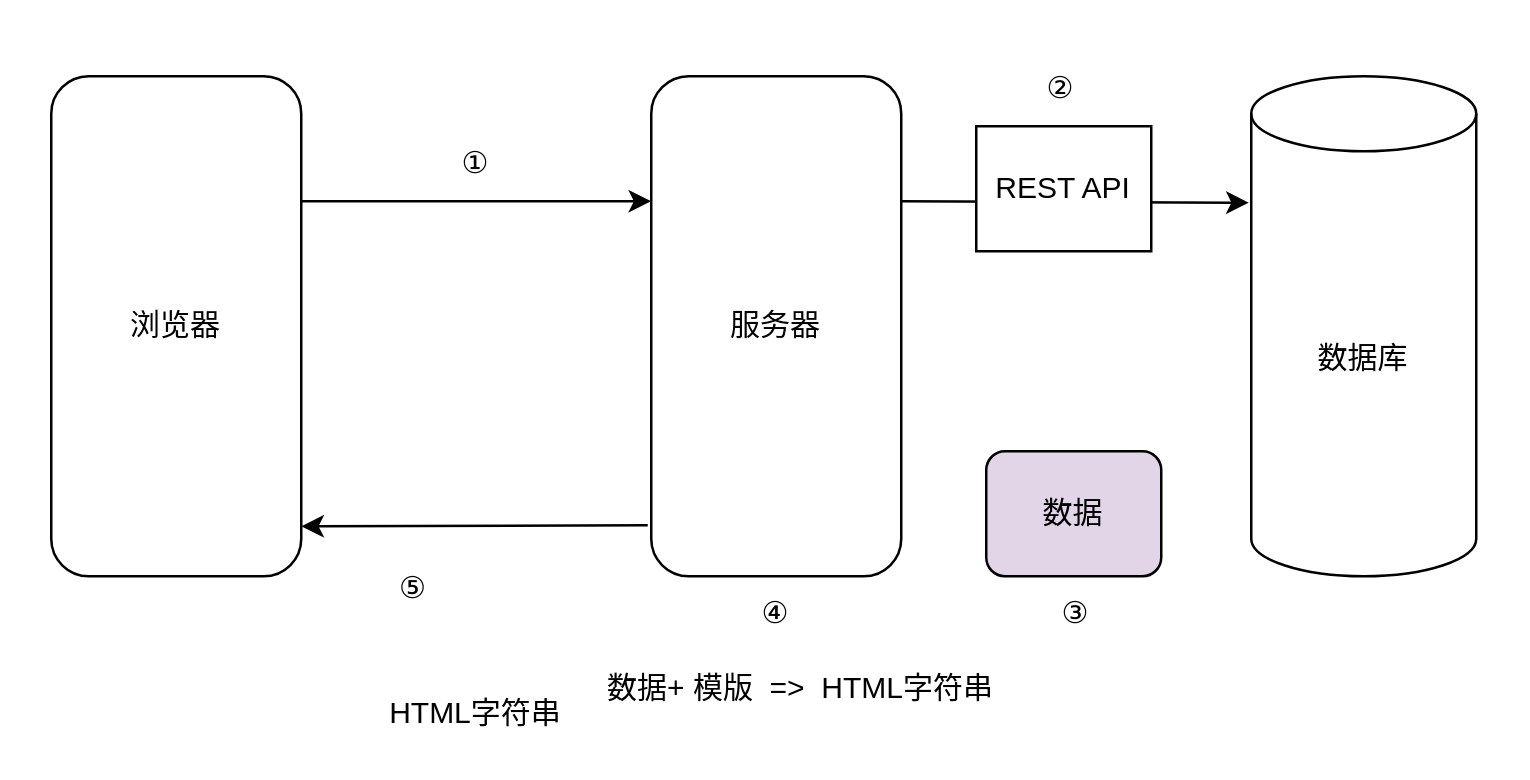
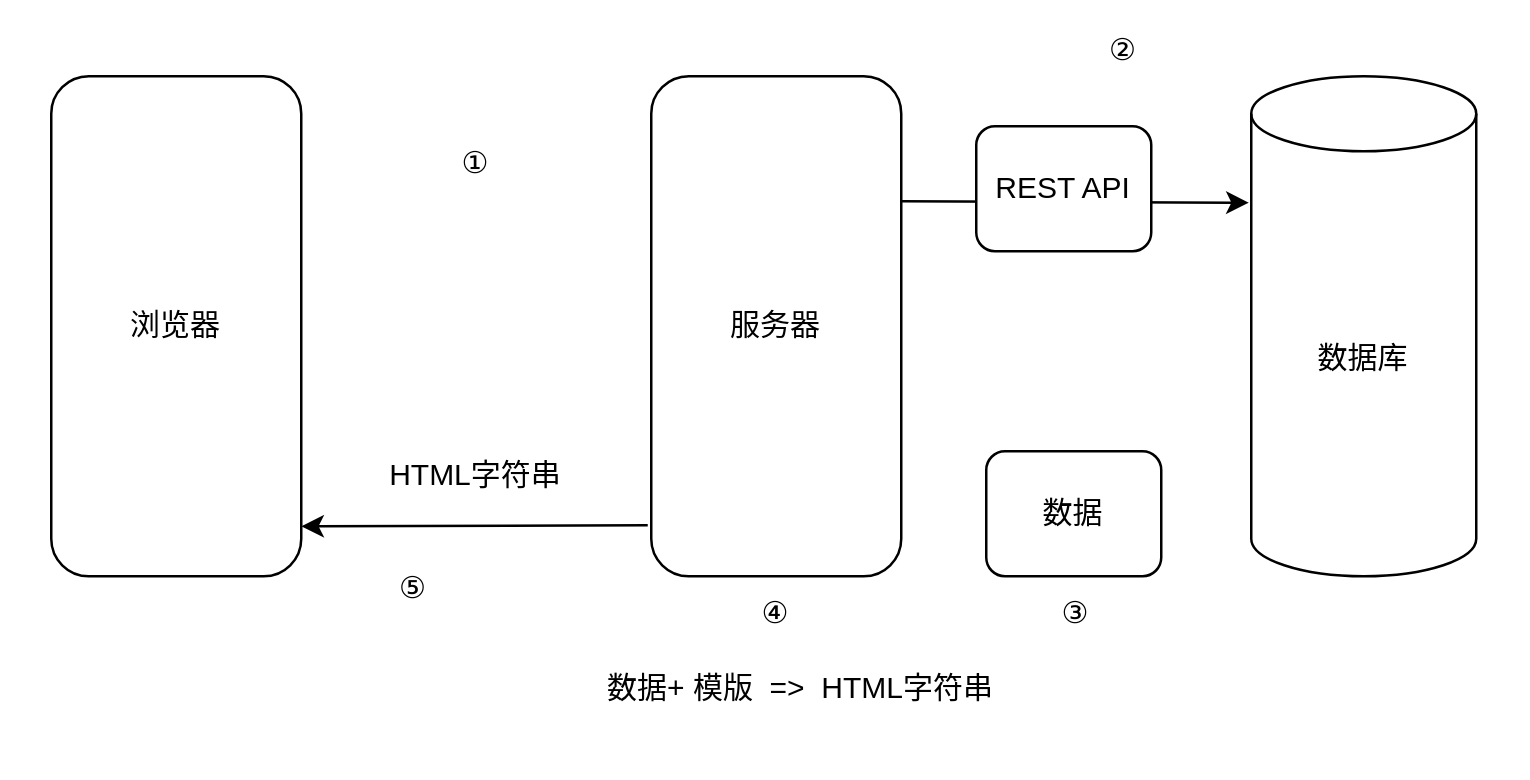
  <mxCell id="0" />
  <mxCell id="1" parent="0" />
  <mxCell id="2" value="浏览器" style="rounded=1;whiteSpace=wrap;html=1;" vertex="1" parent="1"><mxGeometry x="20" y="30" width="100" height="200" as="geometry" /></mxCell>
  <mxCell id="3" value="服务器" style="rounded=1;whiteSpace=wrap;html=1;" vertex="1" parent="1"><mxGeometry x="260" y="30" width="100" height="200" as="geometry" /></mxCell>
  <mxCell id="4" value="数据库" style="shape=cylinder3;whiteSpace=wrap;html=1;boundedLbl=1;backgroundOutline=1;size=15;" vertex="1" parent="1"><mxGeometry x="500" y="30" width="90" height="200" as="geometry" /></mxCell>
- <mxCell id="5" value="" style="endArrow=classic;html=1;exitX=1;exitY=0.25;exitDx=0;exitDy=0;entryX=0;entryY=0.25;entryDx=0;entryDy=0;" edge="1" parent="1" source="2" target="3"><mxGeometry width="50" height="50" relative="1" as="geometry"><mxPoint x="370" y="230" as="sourcePoint" /><mxPoint x="420" y="180" as="targetPoint" /></mxGeometry></mxCell>
  <mxCell id="6" value="①" style="text;html=1;strokeColor=none;fillColor=none;align=center;verticalAlign=middle;whiteSpace=wrap;rounded=0;" vertex="1" parent="1"><mxGeometry x="160" y="50" width="60" height="30" as="geometry" /></mxCell>
  <mxCell id="7" value="" style="endArrow=classic;html=1;entryX=-0.011;entryY=0.253;entryDx=0;entryDy=0;entryPerimeter=0;" edge="1" parent="1" target="4"><mxGeometry width="50" height="50" relative="1" as="geometry"><mxPoint x="360" y="80" as="sourcePoint" /><mxPoint x="410" y="30" as="targetPoint" /></mxGeometry></mxCell>
- <mxCell id="8" value="②" style="text;html=1;strokeColor=none;fillColor=none;align=center;verticalAlign=middle;whiteSpace=wrap;rounded=0;" vertex="1" parent="1"><mxGeometry x="394" y="20" width="60" height="30" as="geometry" /></mxCell>
- <mxCell id="9" value="REST API" style="whiteSpace=wrap;html=1;rounded=0;" vertex="1" parent="1"><mxGeometry x="390" y="50" width="70" height="50" as="geometry" /></mxCell>
+ <mxCell id="8" value="②" style="text;html=1;strokeColor=none;fillColor=none;align=center;verticalAlign=middle;whiteSpace=wrap;rounded=0;" vertex="1" parent="1"><mxGeometry x="419" y="5" width="60" height="30" as="geometry" /></mxCell>
+ <mxCell id="9" value="REST API" style="rounded=1;whiteSpace=wrap;html=1;" vertex="1" parent="1"><mxGeometry x="390" y="50" width="70" height="50" as="geometry" /></mxCell>
  <mxCell id="10" value="③" style="text;html=1;strokeColor=none;fillColor=none;align=center;verticalAlign=middle;whiteSpace=wrap;rounded=0;" vertex="1" parent="1"><mxGeometry x="400" y="230" width="60" height="30" as="geometry" /></mxCell>
- <mxCell id="11" value="数据" style="rounded=1;whiteSpace=wrap;html=1;fillColor=#e1d5e7;" vertex="1" parent="1"><mxGeometry x="394" y="180" width="70" height="50" as="geometry" /></mxCell>
+ <mxCell id="11" value="数据" style="rounded=1;whiteSpace=wrap;html=1;" vertex="1" parent="1"><mxGeometry x="394" y="180" width="70" height="50" as="geometry" /></mxCell>
  <mxCell id="12" value="④" style="text;html=1;strokeColor=none;fillColor=none;align=center;verticalAlign=middle;whiteSpace=wrap;rounded=0;" vertex="1" parent="1"><mxGeometry x="280" y="230" width="60" height="30" as="geometry" /></mxCell>
  <mxCell id="13" value="" style="endArrow=classic;html=1;exitX=-0.014;exitY=0.898;exitDx=0;exitDy=0;exitPerimeter=0;" edge="1" parent="1" source="3"><mxGeometry width="50" height="50" relative="1" as="geometry"><mxPoint x="70" y="260" as="sourcePoint" /><mxPoint x="120" y="210" as="targetPoint" /></mxGeometry></mxCell>
  <mxCell id="14" value="⑤" style="text;html=1;strokeColor=none;fillColor=none;align=center;verticalAlign=middle;whiteSpace=wrap;rounded=0;" vertex="1" parent="1"><mxGeometry x="135" y="220" width="60" height="30" as="geometry" /></mxCell>
  <mxCell id="15" value="数据+ 模版&amp;nbsp; =&amp;gt;&amp;nbsp; HTML字符串" style="text;html=1;strokeColor=none;fillColor=none;align=center;verticalAlign=middle;whiteSpace=wrap;rounded=0;" vertex="1" parent="1"><mxGeometry x="240" y="260" width="160" height="30" as="geometry" /></mxCell>
- <mxCell id="16" value="HTML字符串" style="text;html=1;strokeColor=none;fillColor=none;align=center;verticalAlign=middle;whiteSpace=wrap;rounded=0;" vertex="1" parent="1"><mxGeometry x="150" y="275" width="80" height="20" as="geometry" /></mxCell>
+ <mxCell id="16" value="HTML字符串" style="text;html=1;strokeColor=none;fillColor=none;align=center;verticalAlign=middle;whiteSpace=wrap;rounded=0;" vertex="1" parent="1"><mxGeometry x="150" y="180" width="80" height="20" as="geometry" /></mxCell>
